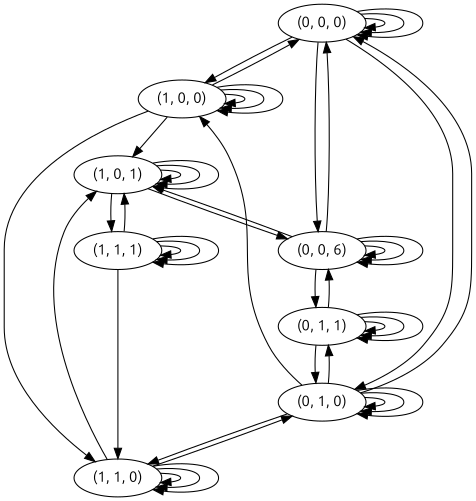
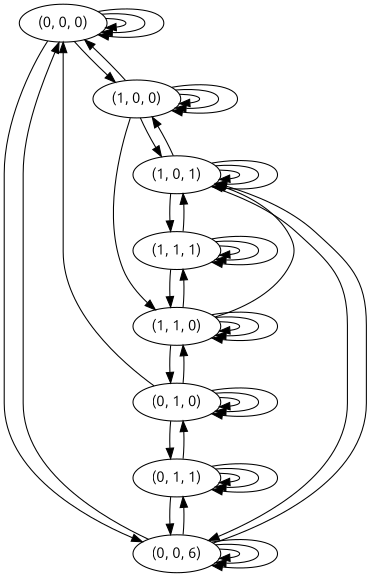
  digraph {
    fontname=Ubuntu
    node [fontname=Ubuntu]
    edge [fontname=Ubuntu player=1]
    "(0, 0, 0)"
    "(1, 0, 0)"
    "(0, 1, 0)"
    n4 [label="(0, 0, 6)"]
    "(1, 1, 0)"
    "(1, 0, 1)"
    "(0, 1, 1)"
    "(1, 1, 1)"
    "(0, 0, 0)" -> "(0, 0, 0)" [player=0]
    "(0, 0, 0)" -> "(0, 0, 0)"
    "(0, 0, 0)" -> "(0, 0, 0)" [player=2]
    "(0, 0, 0)" -> "(1, 0, 0)" [player=0]
-   "(0, 0, 0)" -> "(0, 1, 0)"
    "(0, 0, 0)" -> n4 [player=2]
    "(1, 0, 0)" -> "(0, 0, 0)" [player=0]
    "(1, 0, 0)" -> "(1, 0, 0)" [player=0]
    "(1, 0, 0)" -> "(1, 0, 0)"
    "(1, 0, 0)" -> "(1, 0, 0)" [player=2]
    "(1, 0, 0)" -> "(1, 1, 0)"
    "(1, 0, 0)" -> "(1, 0, 1)" [player=2]
    "(0, 1, 0)" -> "(0, 0, 0)"
    "(0, 1, 0)" -> "(0, 1, 0)" [player=0]
    "(0, 1, 0)" -> "(0, 1, 0)"
    "(0, 1, 0)" -> "(0, 1, 0)" [player=2]
    "(0, 1, 0)" -> "(1, 1, 0)" [player=0]
    "(0, 1, 0)" -> "(0, 1, 1)" [player=2]
    n4 -> "(0, 0, 0)" [player=2]
    n4 -> n4 [player=0]
    n4 -> n4
    n4 -> n4 [player=2]
    n4 -> "(1, 0, 1)" [player=0]
    n4 -> "(0, 1, 1)"
    "(1, 1, 0)" -> "(0, 1, 0)" [player=0]
    "(1, 1, 0)" -> "(1, 1, 0)" [player=0]
    "(1, 1, 0)" -> "(1, 1, 0)"
    "(1, 1, 0)" -> "(1, 1, 0)" [player=2]
    "(1, 1, 0)" -> "(1, 0, 1)"
-   "(0, 1, 0)" -> "(1, 0, 0)" [player=2]
+   "(1, 1, 0)" -> "(1, 1, 1)" [player=2]
+   "(1, 0, 1)" -> "(1, 0, 0)" [player=2]
    "(1, 0, 1)" -> n4 [player=0]
    "(1, 0, 1)" -> "(1, 0, 1)" [player=0]
    "(1, 0, 1)" -> "(1, 0, 1)"
    "(1, 0, 1)" -> "(1, 0, 1)" [player=2]
    "(1, 0, 1)" -> "(1, 1, 1)"
    "(0, 1, 1)" -> "(0, 1, 0)" [player=2]
    "(0, 1, 1)" -> n4
    "(0, 1, 1)" -> "(0, 1, 1)" [player=0]
    "(0, 1, 1)" -> "(0, 1, 1)"
    "(0, 1, 1)" -> "(0, 1, 1)" [player=2]
    "(1, 1, 1)" -> "(1, 1, 0)" [player=2]
    "(1, 1, 1)" -> "(1, 0, 1)"
    "(1, 1, 1)" -> "(1, 1, 1)" [player=0]
    "(1, 1, 1)" -> "(1, 1, 1)"
    "(1, 1, 1)" -> "(1, 1, 1)" [player=2]
  }
